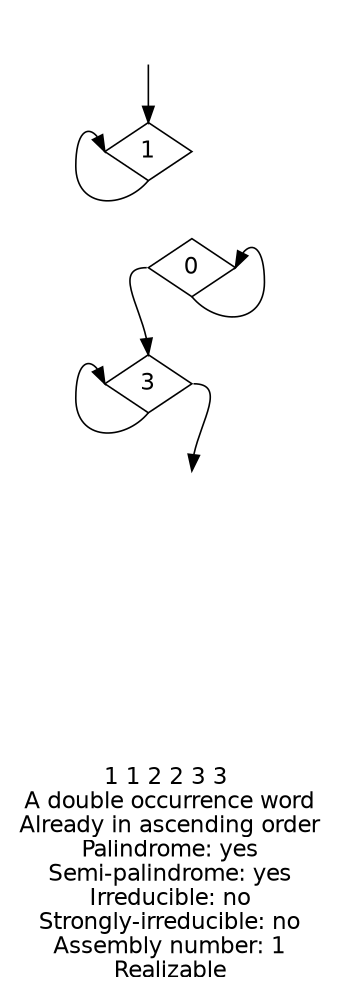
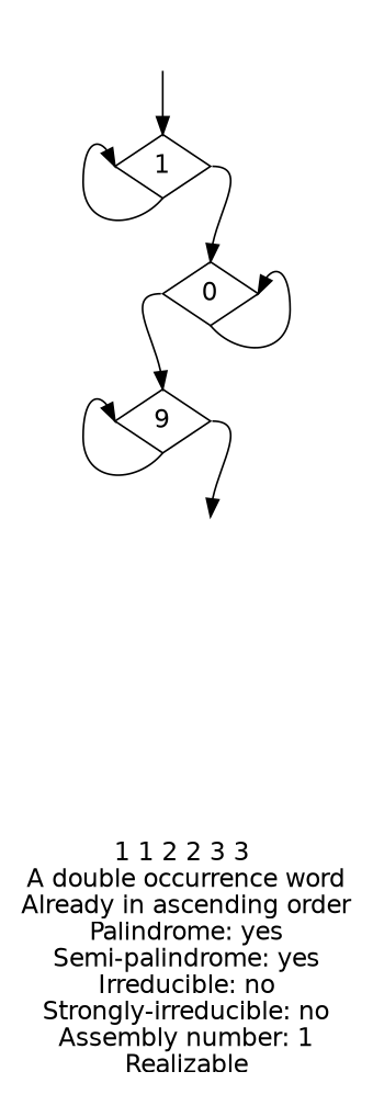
  digraph {
    fontname=Helvetica
    label="1 1 2 2 3 3 \nA double occurrence word\nAlready in ascending order\nPalindrome: yes\nSemi-palindrome: yes\nIrreducible: no\nStrongly-irreducible: no\nAssembly number: 1\nRealizable\n"
    node [fontname=Helvetica shape=diamond]
    edge [headport=n tailport=s]
    a [style=invis]
    1
    n3 [label=0]
    b [style=invis]
-   3
+   3 [label=9]
    a -> 1
    1 -> 1 [headport=w]
+   1 -> n3 [tailport=e]
    n3 -> n3 [headport=e]
    n3 -> 3 [tailport=w]
    3 -> b [tailport=e]
    3 -> 3 [headport=w]
  }
